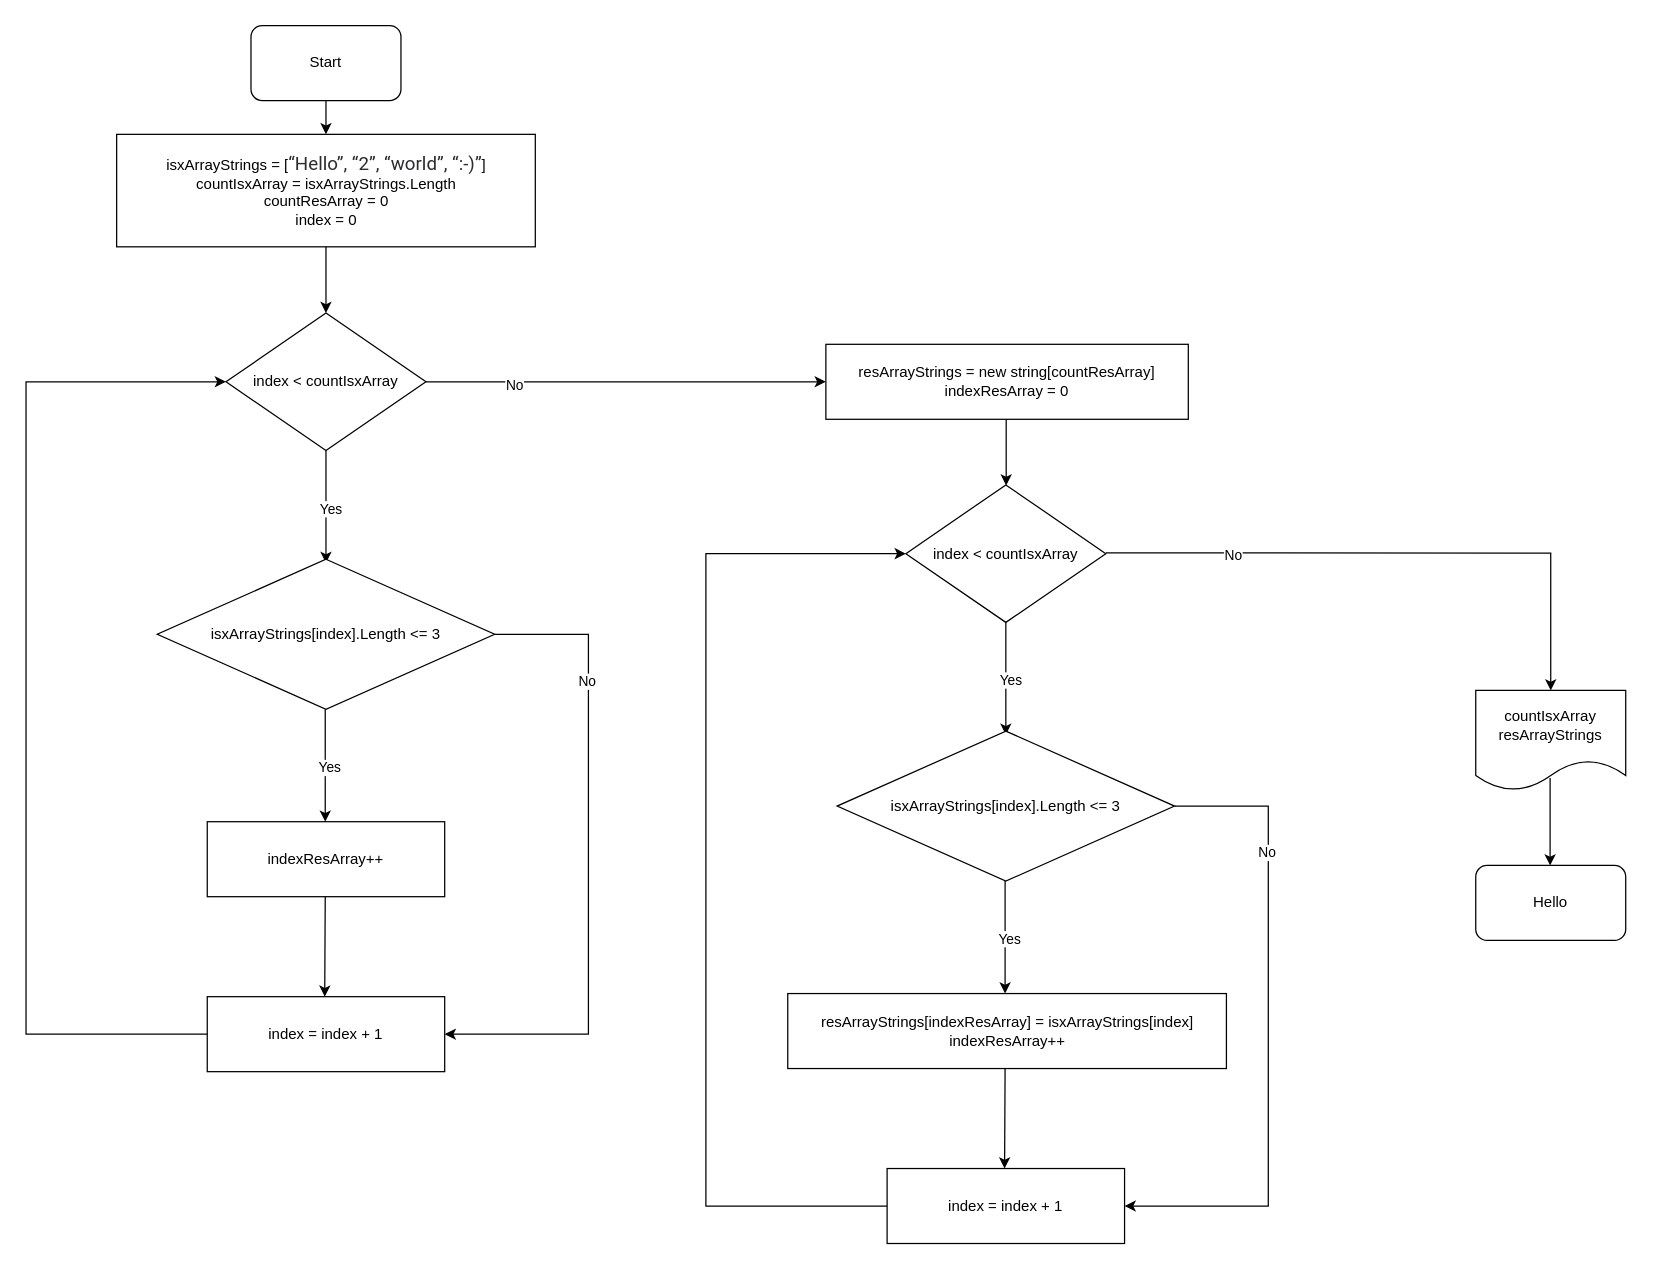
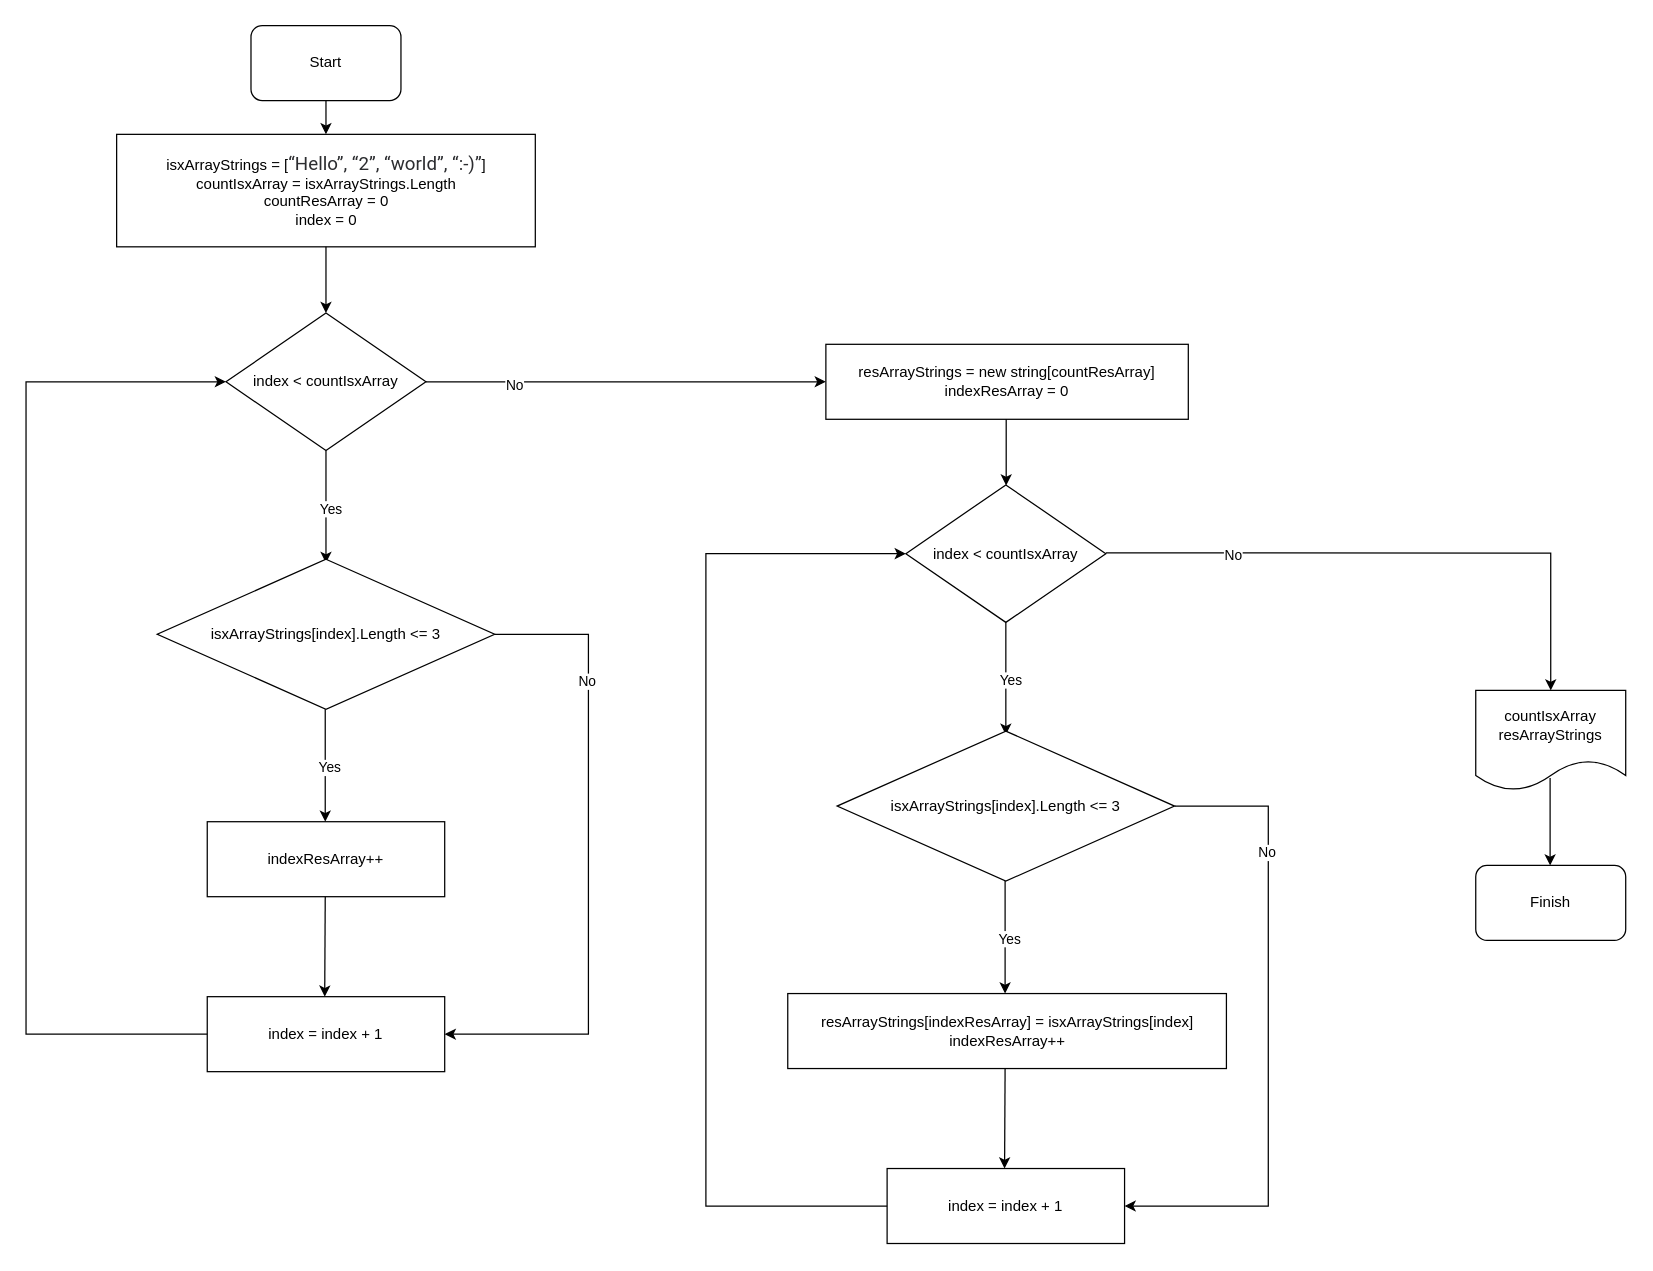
  <mxCell id="0" />
  <mxCell id="1" parent="0" />
  <mxCell id="2" value="Start" style="rounded=1;whiteSpace=wrap;html=1;" parent="1" vertex="1"><mxGeometry x="200" y="20" width="120" height="60" as="geometry" /></mxCell>
  <mxCell id="3" value="" style="endArrow=classic;html=1;rounded=0;exitX=0.5;exitY=1;exitDx=0;exitDy=0;" parent="1" source="2" edge="1" target="4"><mxGeometry width="50" height="50" relative="1" as="geometry"><mxPoint x="250" y="260" as="sourcePoint" /><mxPoint x="260" y="110" as="targetPoint" /></mxGeometry></mxCell>
  <mxCell id="4" value="&lt;div&gt;&lt;span style=&quot;background-color: initial;&quot;&gt;isxArrayStrings&lt;/span&gt;&lt;span style=&quot;background-color: initial;&quot;&gt;&amp;nbsp;= [&lt;/span&gt;&lt;span style=&quot;background-color: rgb(255, 255, 255); color: rgb(44, 45, 48); font-family: Onest, Roboto, &amp;quot;San Francisco&amp;quot;, &amp;quot;Helvetica Neue&amp;quot;, Helvetica, Arial; font-size: 15px; text-align: start;&quot;&gt;“Hello”, “2”, “world”, “:-)”&lt;/span&gt;&lt;span style=&quot;background-color: initial;&quot;&gt;]&lt;/span&gt;&lt;/div&gt;&lt;div&gt;&lt;span style=&quot;background-color: initial;&quot;&gt;countI&lt;/span&gt;&lt;span style=&quot;background-color: initial;&quot;&gt;sxArray =&amp;nbsp;&lt;/span&gt;&lt;span style=&quot;background-color: initial;&quot;&gt;isxArrayStrings.&lt;/span&gt;&lt;span style=&quot;background-color: initial;&quot;&gt;Length&lt;/span&gt;&lt;/div&gt;&lt;div&gt;&lt;span style=&quot;background-color: initial;&quot;&gt;countRes&lt;/span&gt;&lt;span style=&quot;background-color: initial;&quot;&gt;Array&lt;/span&gt;&amp;nbsp;= 0&lt;/div&gt;&lt;div&gt;&lt;span style=&quot;background-color: initial;&quot;&gt;index = 0&lt;/span&gt;&lt;br&gt;&lt;/div&gt;" style="rounded=0;whiteSpace=wrap;html=1;" parent="1" vertex="1"><mxGeometry x="92.5" y="107" width="335" height="90" as="geometry" /></mxCell>
  <mxCell id="5" value="" style="endArrow=classic;html=1;rounded=0;exitX=0.5;exitY=1;exitDx=0;exitDy=0;" parent="1" source="4" edge="1"><mxGeometry width="50" height="50" relative="1" as="geometry"><mxPoint x="259.5" y="220" as="sourcePoint" /><mxPoint x="260" y="250" as="targetPoint" /></mxGeometry></mxCell>
  <mxCell id="6" value="countIsxArray&lt;div&gt;resArrayStrings&lt;br&gt;&lt;/div&gt;" style="shape=document;whiteSpace=wrap;html=1;boundedLbl=1;" parent="1" vertex="1"><mxGeometry x="1180" y="552" width="120" height="80" as="geometry" /></mxCell>
  <mxCell id="7" value="" style="endArrow=classic;html=1;rounded=0;exitX=0.5;exitY=1;exitDx=0;exitDy=0;" parent="1" edge="1"><mxGeometry width="50" height="50" relative="1" as="geometry"><mxPoint x="1239.5" y="622" as="sourcePoint" /><mxPoint x="1239.5" y="692" as="targetPoint" /></mxGeometry></mxCell>
- <mxCell id="8" value="Hello" style="rounded=1;whiteSpace=wrap;html=1;" parent="1" vertex="1"><mxGeometry x="1180" y="692" width="120" height="60" as="geometry" /></mxCell>
+ <mxCell id="8" value="Finish" style="rounded=1;whiteSpace=wrap;html=1;" parent="1" vertex="1"><mxGeometry x="1180" y="692" width="120" height="60" as="geometry" /></mxCell>
  <mxCell id="9" value="indexResArray++" style="rounded=0;whiteSpace=wrap;html=1;" parent="1" vertex="1"><mxGeometry x="165" y="657" width="190" height="60" as="geometry" /></mxCell>
  <mxCell id="10" value="index&amp;nbsp;= index + 1" style="rounded=0;whiteSpace=wrap;html=1;" parent="1" vertex="1"><mxGeometry x="165" y="797" width="190" height="60" as="geometry" /></mxCell>
  <mxCell id="11" value="" style="endArrow=classic;html=1;rounded=0;entryX=0;entryY=0.5;entryDx=0;entryDy=0;exitX=0;exitY=0.5;exitDx=0;exitDy=0;" parent="1" source="10" target="13" edge="1"><mxGeometry width="50" height="50" relative="1" as="geometry"><mxPoint x="-120" y="355" as="sourcePoint" /><mxPoint x="205" y="-180" as="targetPoint" /><Array as="points"><mxPoint x="20" y="827" /><mxPoint x="20" y="305" /></Array></mxGeometry></mxCell>
  <mxCell id="12" value="" style="endArrow=classic;html=1;rounded=0;" parent="1" edge="1"><mxGeometry width="50" height="50" relative="1" as="geometry"><mxPoint x="259.41" y="717" as="sourcePoint" /><mxPoint x="259" y="797" as="targetPoint" /></mxGeometry></mxCell>
  <mxCell id="13" value="index &amp;lt;&amp;nbsp;&lt;span style=&quot;background-color: initial;&quot;&gt;countI&lt;/span&gt;&lt;span style=&quot;background-color: initial;&quot;&gt;sxArray&lt;/span&gt;" style="rhombus;whiteSpace=wrap;html=1;" parent="1" vertex="1"><mxGeometry x="180" y="250" width="160" height="110" as="geometry" /></mxCell>
  <mxCell id="14" value="" style="endArrow=classic;html=1;rounded=0;exitX=0.5;exitY=1;exitDx=0;exitDy=0;" parent="1" edge="1"><mxGeometry width="50" height="50" relative="1" as="geometry"><mxPoint x="260" y="360" as="sourcePoint" /><mxPoint x="260" y="450" as="targetPoint" /><Array as="points"><mxPoint x="260" y="410" /></Array></mxGeometry></mxCell>
  <mxCell id="15" value="Yes" style="edgeLabel;html=1;align=center;verticalAlign=middle;resizable=0;points=[];" parent="14" vertex="1" connectable="0"><mxGeometry x="0.029" y="3" relative="1" as="geometry"><mxPoint as="offset" /></mxGeometry></mxCell>
  <mxCell id="16" value="" style="endArrow=classic;html=1;rounded=0;exitX=1;exitY=0.5;exitDx=0;exitDy=0;" parent="1" source="13" edge="1"><mxGeometry width="50" height="50" relative="1" as="geometry"><mxPoint x="355" y="300" as="sourcePoint" /><mxPoint x="660" y="305" as="targetPoint" /><Array as="points"><mxPoint x="520" y="305" /></Array></mxGeometry></mxCell>
  <mxCell id="17" value="No" style="edgeLabel;html=1;align=center;verticalAlign=middle;resizable=0;points=[];" parent="16" vertex="1" connectable="0"><mxGeometry x="-0.562" y="-2" relative="1" as="geometry"><mxPoint as="offset" /></mxGeometry></mxCell>
  <mxCell id="18" value="resArrayStrings = new string[countResArray]&lt;div&gt;indexResArray = 0&lt;br&gt;&lt;/div&gt;" style="rounded=0;whiteSpace=wrap;html=1;" parent="1" vertex="1"><mxGeometry x="660" y="275" width="290" height="60" as="geometry" /></mxCell>
  <mxCell id="19" value="isxArrayStrings[index].Length &amp;lt;= 3" style="rhombus;whiteSpace=wrap;html=1;" vertex="1" parent="1"><mxGeometry x="125" y="447" width="270" height="120" as="geometry" /></mxCell>
  <mxCell id="20" value="" style="endArrow=classic;html=1;rounded=0;exitX=0.5;exitY=1;exitDx=0;exitDy=0;" edge="1" parent="1"><mxGeometry width="50" height="50" relative="1" as="geometry"><mxPoint x="259.41" y="567" as="sourcePoint" /><mxPoint x="259.41" y="657" as="targetPoint" /><Array as="points"><mxPoint x="259.41" y="617" /></Array></mxGeometry></mxCell>
  <mxCell id="21" value="Yes" style="edgeLabel;html=1;align=center;verticalAlign=middle;resizable=0;points=[];" vertex="1" connectable="0" parent="20"><mxGeometry x="0.029" y="3" relative="1" as="geometry"><mxPoint as="offset" /></mxGeometry></mxCell>
  <mxCell id="22" value="" style="endArrow=classic;html=1;rounded=0;exitX=1;exitY=0.5;exitDx=0;exitDy=0;entryX=1;entryY=0.5;entryDx=0;entryDy=0;" edge="1" parent="1" target="10"><mxGeometry width="50" height="50" relative="1" as="geometry"><mxPoint x="395" y="507" as="sourcePoint" /><mxPoint x="575" y="582" as="targetPoint" /><Array as="points"><mxPoint x="470" y="507" /><mxPoint x="470" y="827" /></Array></mxGeometry></mxCell>
  <mxCell id="23" value="No" style="edgeLabel;html=1;align=center;verticalAlign=middle;resizable=0;points=[];" vertex="1" connectable="0" parent="22"><mxGeometry x="-0.562" y="-2" relative="1" as="geometry"><mxPoint as="offset" /></mxGeometry></mxCell>
  <mxCell id="24" value="" style="endArrow=classic;html=1;rounded=0;exitX=0.5;exitY=1;exitDx=0;exitDy=0;" edge="1" parent="1"><mxGeometry width="50" height="50" relative="1" as="geometry"><mxPoint x="804.29" y="335" as="sourcePoint" /><mxPoint x="804.29" y="388" as="targetPoint" /></mxGeometry></mxCell>
  <mxCell id="25" value="&lt;div&gt;resArrayStrings[indexResArray] = isxArrayStrings[index]&lt;br&gt;&lt;/div&gt;indexResArray++" style="rounded=0;whiteSpace=wrap;html=1;" vertex="1" parent="1"><mxGeometry x="629.5" y="794.5" width="351" height="60" as="geometry" /></mxCell>
  <mxCell id="26" value="index&amp;nbsp;= index + 1" style="rounded=0;whiteSpace=wrap;html=1;" vertex="1" parent="1"><mxGeometry x="709" y="934.5" width="190" height="60" as="geometry" /></mxCell>
  <mxCell id="27" value="" style="endArrow=classic;html=1;rounded=0;entryX=0;entryY=0.5;entryDx=0;entryDy=0;exitX=0;exitY=0.5;exitDx=0;exitDy=0;" edge="1" parent="1" source="26" target="29"><mxGeometry width="50" height="50" relative="1" as="geometry"><mxPoint x="424" y="492.5" as="sourcePoint" /><mxPoint x="749" y="-42.5" as="targetPoint" /><Array as="points"><mxPoint x="564" y="964.5" /><mxPoint x="564" y="442.5" /></Array></mxGeometry></mxCell>
  <mxCell id="28" value="" style="endArrow=classic;html=1;rounded=0;" edge="1" parent="1"><mxGeometry width="50" height="50" relative="1" as="geometry"><mxPoint x="803.41" y="854.5" as="sourcePoint" /><mxPoint x="803" y="934.5" as="targetPoint" /></mxGeometry></mxCell>
  <mxCell id="29" value="index &amp;lt;&amp;nbsp;&lt;span style=&quot;background-color: initial;&quot;&gt;countI&lt;/span&gt;&lt;span style=&quot;background-color: initial;&quot;&gt;sxArray&lt;/span&gt;" style="rhombus;whiteSpace=wrap;html=1;" vertex="1" parent="1"><mxGeometry x="724" y="387.5" width="160" height="110" as="geometry" /></mxCell>
  <mxCell id="30" value="" style="endArrow=classic;html=1;rounded=0;exitX=0.5;exitY=1;exitDx=0;exitDy=0;" edge="1" parent="1"><mxGeometry width="50" height="50" relative="1" as="geometry"><mxPoint x="804" y="497.5" as="sourcePoint" /><mxPoint x="804" y="587.5" as="targetPoint" /><Array as="points"><mxPoint x="804" y="547.5" /></Array></mxGeometry></mxCell>
  <mxCell id="31" value="Yes" style="edgeLabel;html=1;align=center;verticalAlign=middle;resizable=0;points=[];" vertex="1" connectable="0" parent="30"><mxGeometry x="0.029" y="3" relative="1" as="geometry"><mxPoint as="offset" /></mxGeometry></mxCell>
  <mxCell id="32" value="isxArrayStrings[index].Length &amp;lt;= 3" style="rhombus;whiteSpace=wrap;html=1;" vertex="1" parent="1"><mxGeometry x="669" y="584.5" width="270" height="120" as="geometry" /></mxCell>
  <mxCell id="33" value="" style="endArrow=classic;html=1;rounded=0;exitX=0.5;exitY=1;exitDx=0;exitDy=0;" edge="1" parent="1"><mxGeometry width="50" height="50" relative="1" as="geometry"><mxPoint x="803.41" y="704.5" as="sourcePoint" /><mxPoint x="803.41" y="794.5" as="targetPoint" /><Array as="points"><mxPoint x="803.41" y="754.5" /></Array></mxGeometry></mxCell>
  <mxCell id="34" value="Yes" style="edgeLabel;html=1;align=center;verticalAlign=middle;resizable=0;points=[];" vertex="1" connectable="0" parent="33"><mxGeometry x="0.029" y="3" relative="1" as="geometry"><mxPoint as="offset" /></mxGeometry></mxCell>
  <mxCell id="35" value="" style="endArrow=classic;html=1;rounded=0;exitX=1;exitY=0.5;exitDx=0;exitDy=0;entryX=1;entryY=0.5;entryDx=0;entryDy=0;" edge="1" parent="1" target="26"><mxGeometry width="50" height="50" relative="1" as="geometry"><mxPoint x="939" y="644.5" as="sourcePoint" /><mxPoint x="1119" y="719.5" as="targetPoint" /><Array as="points"><mxPoint x="1014" y="644.5" /><mxPoint x="1014" y="964.5" /></Array></mxGeometry></mxCell>
  <mxCell id="36" value="No" style="edgeLabel;html=1;align=center;verticalAlign=middle;resizable=0;points=[];" vertex="1" connectable="0" parent="35"><mxGeometry x="-0.562" y="-2" relative="1" as="geometry"><mxPoint as="offset" /></mxGeometry></mxCell>
  <mxCell id="37" value="" style="endArrow=classic;html=1;rounded=0;exitX=1;exitY=0.5;exitDx=0;exitDy=0;entryX=0.5;entryY=0;entryDx=0;entryDy=0;" edge="1" parent="1" target="6"><mxGeometry width="50" height="50" relative="1" as="geometry"><mxPoint x="884" y="441.88" as="sourcePoint" /><mxPoint x="1204" y="441.88" as="targetPoint" /><Array as="points"><mxPoint x="1240" y="442" /></Array></mxGeometry></mxCell>
  <mxCell id="38" value="No" style="edgeLabel;html=1;align=center;verticalAlign=middle;resizable=0;points=[];" vertex="1" connectable="0" parent="37"><mxGeometry x="-0.562" y="-2" relative="1" as="geometry"><mxPoint as="offset" /></mxGeometry></mxCell>
